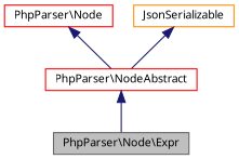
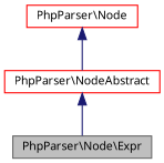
  digraph {
    fontname="Noto Sans"
    node [color=red fillcolor=white fontname="Noto Sans" fontsize=10 shape=record style=filled]
    edge [color=midnightblue dir=back fontname="Noto Sans" fontsize=10 labelfontname=Helvetica labelfontsize=10 style=solid]
    Node114 [color=gray40 fillcolor=grey75 fontcolor=black height=0.2 label="PhpParser\\Node\\Expr" width=0.4]
    Node115 [height=0.2 label="PhpParser\\NodeAbstract" width=0.4]
    Node116 [height=0.2 label="PhpParser\\Node" width=0.4]
-   n4 [color=darkorange height=0.2 label=JsonSerializable width=0.4]
    Node115 -> Node114
    Node116 -> Node115
-   n4 -> Node115
  }
